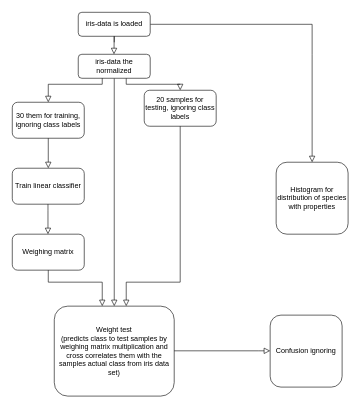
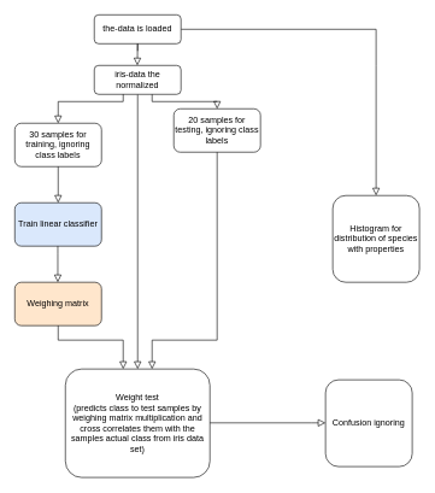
  <mxCell id="0" />
  <mxCell id="1" parent="0" />
  <mxCell id="2" value="" style="rounded=0;html=1;jettySize=auto;orthogonalLoop=1;fontSize=11;endArrow=block;endFill=0;endSize=8;strokeWidth=1;shadow=0;labelBackgroundColor=none;edgeStyle=orthogonalEdgeStyle;entryX=0.5;entryY=0;entryDx=0;entryDy=0;" parent="1" target="5" edge="1"><mxGeometry relative="1" as="geometry"><mxPoint x="210" y="110" as="sourcePoint" /><mxPoint x="300" y="170" as="targetPoint" /><Array as="points"><mxPoint x="210" y="113" /><mxPoint x="210" y="140" /><mxPoint x="300" y="140" /></Array></mxGeometry></mxCell>
  <mxCell id="3" value="" style="rounded=0;html=1;jettySize=auto;orthogonalLoop=1;fontSize=11;endArrow=block;endFill=0;endSize=8;strokeWidth=1;shadow=0;labelBackgroundColor=none;edgeStyle=orthogonalEdgeStyle;entryX=0.5;entryY=0;entryDx=0;entryDy=0;" edge="1" parent="1"><mxGeometry relative="1" as="geometry"><mxPoint x="170" y="130" as="sourcePoint" /><mxPoint x="80" y="170" as="targetPoint" /><Array as="points"><mxPoint x="170" y="110" /><mxPoint x="170" y="140" /><mxPoint x="80" y="140" /></Array></mxGeometry></mxCell>
- <mxCell id="4" value="30 them for training, ignoring class labels" style="rounded=1;whiteSpace=wrap;html=1;" vertex="1" parent="1"><mxGeometry x="20" y="170" width="120" height="60" as="geometry" /></mxCell>
+ <mxCell id="4" value="30 samples for training, ignoring class labels" style="rounded=1;whiteSpace=wrap;html=1;" vertex="1" parent="1"><mxGeometry x="20" y="170" width="120" height="60" as="geometry" /></mxCell>
  <mxCell id="5" value="20 samples for testing, ignoring class labels" style="rounded=1;whiteSpace=wrap;html=1;" vertex="1" parent="1"><mxGeometry x="240" y="150" width="120" height="60" as="geometry" /></mxCell>
- <mxCell id="6" value="Train linear classifier" style="rounded=1;whiteSpace=wrap;html=1;" vertex="1" parent="1"><mxGeometry x="20" y="280" width="120" height="60" as="geometry" /></mxCell>
- <mxCell id="7" value="Weighing matrix" style="rounded=1;whiteSpace=wrap;html=1;" vertex="1" parent="1"><mxGeometry x="20" y="390" width="120" height="60" as="geometry" /></mxCell>
+ <mxCell id="6" value="Train linear classifier" style="rounded=1;whiteSpace=wrap;html=1;fillColor=#dae8fc;" vertex="1" parent="1"><mxGeometry x="20" y="280" width="120" height="60" as="geometry" /></mxCell>
+ <mxCell id="7" value="Weighing matrix" style="rounded=1;whiteSpace=wrap;html=1;fillColor=#ffe6cc;" vertex="1" parent="1"><mxGeometry x="20" y="390" width="120" height="60" as="geometry" /></mxCell>
  <mxCell id="8" value="" style="rounded=0;html=1;jettySize=auto;orthogonalLoop=1;fontSize=11;endArrow=block;endFill=0;endSize=8;strokeWidth=1;shadow=0;labelBackgroundColor=none;edgeStyle=orthogonalEdgeStyle;entryX=0.5;entryY=0;entryDx=0;entryDy=0;" edge="1" parent="1"><mxGeometry relative="1" as="geometry"><mxPoint x="80" y="230" as="sourcePoint" /><mxPoint x="80" y="280" as="targetPoint" /><Array as="points"><mxPoint x="80" y="230" /></Array></mxGeometry></mxCell>
  <mxCell id="9" value="" style="rounded=0;html=1;jettySize=auto;orthogonalLoop=1;fontSize=11;endArrow=block;endFill=0;endSize=8;strokeWidth=1;shadow=0;labelBackgroundColor=none;edgeStyle=orthogonalEdgeStyle;entryX=0.5;entryY=0;entryDx=0;entryDy=0;" edge="1" parent="1"><mxGeometry relative="1" as="geometry"><mxPoint x="79.5" y="340" as="sourcePoint" /><mxPoint x="79.5" y="390" as="targetPoint" /><Array as="points"><mxPoint x="79.5" y="350" /><mxPoint x="79.5" y="350" /></Array></mxGeometry></mxCell>
  <mxCell id="10" value="Weight test&lt;br&gt;(predicts class to test samples by weighing matrix multiplication and cross correlates them with the samples actual class from iris data set)" style="rounded=1;whiteSpace=wrap;html=1;" vertex="1" parent="1"><mxGeometry x="90" y="510" width="200" height="150" as="geometry" /></mxCell>
  <mxCell id="11" value="" style="rounded=0;html=1;jettySize=auto;orthogonalLoop=1;fontSize=11;endArrow=block;endFill=0;endSize=8;strokeWidth=1;shadow=0;labelBackgroundColor=none;edgeStyle=orthogonalEdgeStyle;entryX=0.5;entryY=0;entryDx=0;entryDy=0;exitX=0.5;exitY=1;exitDx=0;exitDy=0;" edge="1" parent="1" source="7"><mxGeometry relative="1" as="geometry"><mxPoint x="170" y="460" as="sourcePoint" /><mxPoint x="170" y="510" as="targetPoint" /><Array as="points"><mxPoint x="80" y="470" /><mxPoint x="170" y="470" /></Array></mxGeometry></mxCell>
  <mxCell id="12" value="" style="rounded=0;html=1;jettySize=auto;orthogonalLoop=1;fontSize=11;endArrow=block;endFill=0;endSize=8;strokeWidth=1;shadow=0;labelBackgroundColor=none;edgeStyle=orthogonalEdgeStyle;entryX=0.5;entryY=0;entryDx=0;entryDy=0;exitX=0.5;exitY=1;exitDx=0;exitDy=0;" edge="1" parent="1" source="5"><mxGeometry relative="1" as="geometry"><mxPoint x="320" y="450" as="sourcePoint" /><mxPoint x="210" y="510" as="targetPoint" /><Array as="points"><mxPoint x="300" y="470" /><mxPoint x="210" y="470" /></Array></mxGeometry></mxCell>
  <mxCell id="13" value="" style="rounded=0;html=1;jettySize=auto;orthogonalLoop=1;fontSize=11;endArrow=block;endFill=0;endSize=8;strokeWidth=1;shadow=0;labelBackgroundColor=none;edgeStyle=orthogonalEdgeStyle;entryX=0.5;entryY=0;entryDx=0;entryDy=0;" edge="1" parent="1"><mxGeometry relative="1" as="geometry"><mxPoint x="190" y="130" as="sourcePoint" /><mxPoint x="190" y="510" as="targetPoint" /><Array as="points" /></mxGeometry></mxCell>
  <mxCell id="14" value="" style="rounded=0;html=1;jettySize=auto;orthogonalLoop=1;fontSize=11;endArrow=block;endFill=0;endSize=8;strokeWidth=1;shadow=0;labelBackgroundColor=none;edgeStyle=orthogonalEdgeStyle;" edge="1" parent="1"><mxGeometry relative="1" as="geometry"><mxPoint x="290" y="584.5" as="sourcePoint" /><mxPoint x="450" y="584.5" as="targetPoint" /><Array as="points"><mxPoint x="430" y="584.5" /></Array></mxGeometry></mxCell>
  <mxCell id="15" value="Confusion ignoring" style="rounded=1;whiteSpace=wrap;html=1;" vertex="1" parent="1"><mxGeometry x="450" y="525" width="120" height="120" as="geometry" /></mxCell>
  <mxCell id="16" value="" style="rounded=0;html=1;jettySize=auto;orthogonalLoop=1;fontSize=11;endArrow=block;endFill=0;endSize=8;strokeWidth=1;shadow=0;labelBackgroundColor=none;edgeStyle=orthogonalEdgeStyle;exitX=1;exitY=0.5;exitDx=0;exitDy=0;" edge="1" parent="1" source="20"><mxGeometry relative="1" as="geometry"><mxPoint x="300" y="70" as="sourcePoint" /><mxPoint x="520" y="270" as="targetPoint" /><Array as="points"><mxPoint x="520" y="90" /><mxPoint x="520" y="240" /></Array></mxGeometry></mxCell>
  <mxCell id="17" value="Histogram for distribution of species with properties" style="rounded=1;whiteSpace=wrap;html=1;" vertex="1" parent="1"><mxGeometry x="460" y="270" width="120" height="120" as="geometry" /></mxCell>
  <mxCell id="18" value="iris-data the normalized" style="rounded=1;whiteSpace=wrap;html=1;fontSize=12;glass=0;strokeWidth=1;shadow=0;" vertex="1" parent="1"><mxGeometry x="130" y="90" width="120" height="40" as="geometry" /></mxCell>
  <mxCell id="19" value="" style="rounded=0;html=1;jettySize=auto;orthogonalLoop=1;fontSize=11;endArrow=block;endFill=0;endSize=8;strokeWidth=1;shadow=0;labelBackgroundColor=none;edgeStyle=orthogonalEdgeStyle;entryX=0.5;entryY=0;entryDx=0;entryDy=0;" edge="1" parent="1"><mxGeometry relative="1" as="geometry"><mxPoint x="190" y="70" as="sourcePoint" /><mxPoint x="189.58" y="90" as="targetPoint" /><Array as="points"><mxPoint x="189.58" y="50" /><mxPoint x="189.58" y="50" /></Array></mxGeometry></mxCell>
- <mxCell id="20" value="iris-data is loaded" style="rounded=1;whiteSpace=wrap;html=1;fontSize=12;glass=0;strokeWidth=1;shadow=0;" parent="1" vertex="1"><mxGeometry x="130" y="20" width="120" height="40" as="geometry" /></mxCell>
+ <mxCell id="20" value="the-data is loaded" style="rounded=1;whiteSpace=wrap;html=1;fontSize=12;glass=0;strokeWidth=1;shadow=0;" parent="1" vertex="1"><mxGeometry x="130" y="20" width="120" height="40" as="geometry" /></mxCell>
